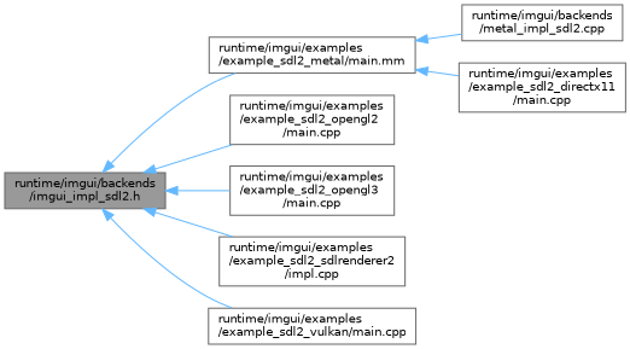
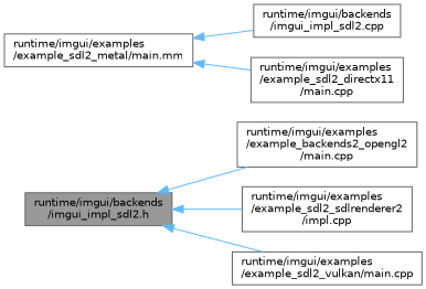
  digraph {
    rankdir=LR
    node [color=grey40 fillcolor=white fontname=Helvetica fontsize=10 shape=box style=filled]
    edge [color=steelblue1 dir=back fontname=Helvetica fontsize=10 labelfontname=Helvetica labelfontsize=10 style=solid]
    n1 [color=gray40 fillcolor=grey60 fontcolor=black height=0.2 label="runtime/imgui/backends\l/imgui_impl_sdl2.h" width=0.4]
    n2 [height=0.2 label="runtime/imgui/examples\l/example_sdl2_metal/main.mm" width=0.4]
-   n3 [height=0.2 label="runtime/imgui/examples\l/example_sdl2_opengl2\l/main.cpp" width=0.4]
-   n4 [height=0.2 label="runtime/imgui/examples\l/example_sdl2_opengl3\l/main.cpp" width=0.4]
+   n3 [height=0.2 label="runtime/imgui/examples\l/example_backends2_opengl2\l/main.cpp" width=0.4]
    n5 [height=0.2 label="runtime/imgui/examples\l/example_sdl2_sdlrenderer2\l/impl.cpp" width=0.4]
    n6 [height=0.2 label="runtime/imgui/examples\l/example_sdl2_vulkan/main.cpp" width=0.4]
-   n7 [height=0.2 label="runtime/imgui/backends\l/metal_impl_sdl2.cpp" width=0.4]
+   n7 [height=0.2 label="runtime/imgui/backends\l/imgui_impl_sdl2.cpp" width=0.4]
    n8 [height=0.2 label="runtime/imgui/examples\l/example_sdl2_directx11\l/main.cpp" width=0.4]
-   n1 -> n2
    n1 -> n3
-   n1 -> n4
    n1 -> n5
    n1 -> n6
    n2 -> n7
    n2 -> n8
  }
